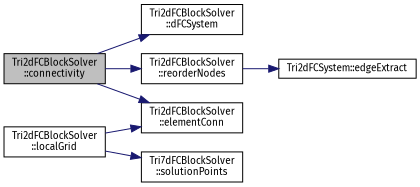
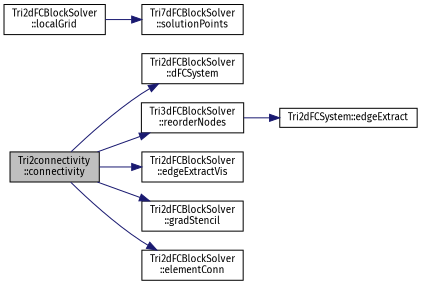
  digraph {
    fontname="Fira Sans"
    rankdir=LR
    node [color=black fillcolor=white fontname="Fira Sans" fontsize=10 shape=record style=filled]
    edge [color=midnightblue fontname="Fira Sans" fontsize=10 labelfontname=Helvetica labelfontsize=10 style=solid]
-   n1 [fillcolor=grey75 fontcolor=black height=0.2 label="Tri2dFCBlockSolver\l::connectivity" width=0.4]
+   n1 [fillcolor=grey75 fontcolor=black height=0.2 label="Tri2connectivity\l::connectivity" width=0.4]
    n2 [height=0.2 label="Tri2dFCBlockSolver\l::dFCSystem" width=0.4]
-   n3 [height=0.2 label="Tri2dFCBlockSolver\l::reorderNodes" width=0.4]
+   n3 [height=0.2 label="Tri3dFCBlockSolver\l::reorderNodes" width=0.4]
+   n4 [height=0.2 label="Tri2dFCBlockSolver\l::edgeExtractVis" width=0.4]
+   n5 [height=0.2 label="Tri2dFCBlockSolver\l::gradStencil" width=0.4]
    n6 [height=0.2 label="Tri2dFCBlockSolver\l::elementConn" width=0.4]
    n7 [height=0.2 label="Tri2dFCBlockSolver\l::localGrid" width=0.4]
    n8 [height=0.2 label="Tri7dFCBlockSolver\l::solutionPoints" width=0.4]
    n9 [height=0.2 label="Tri2dFCSystem::edgeExtract" width=0.4]
    n1 -> n2
    n1 -> n3
+   n1 -> n4
+   n1 -> n5
    n1 -> n6
    n3 -> n9
-   n7 -> n6
    n7 -> n8
  }
